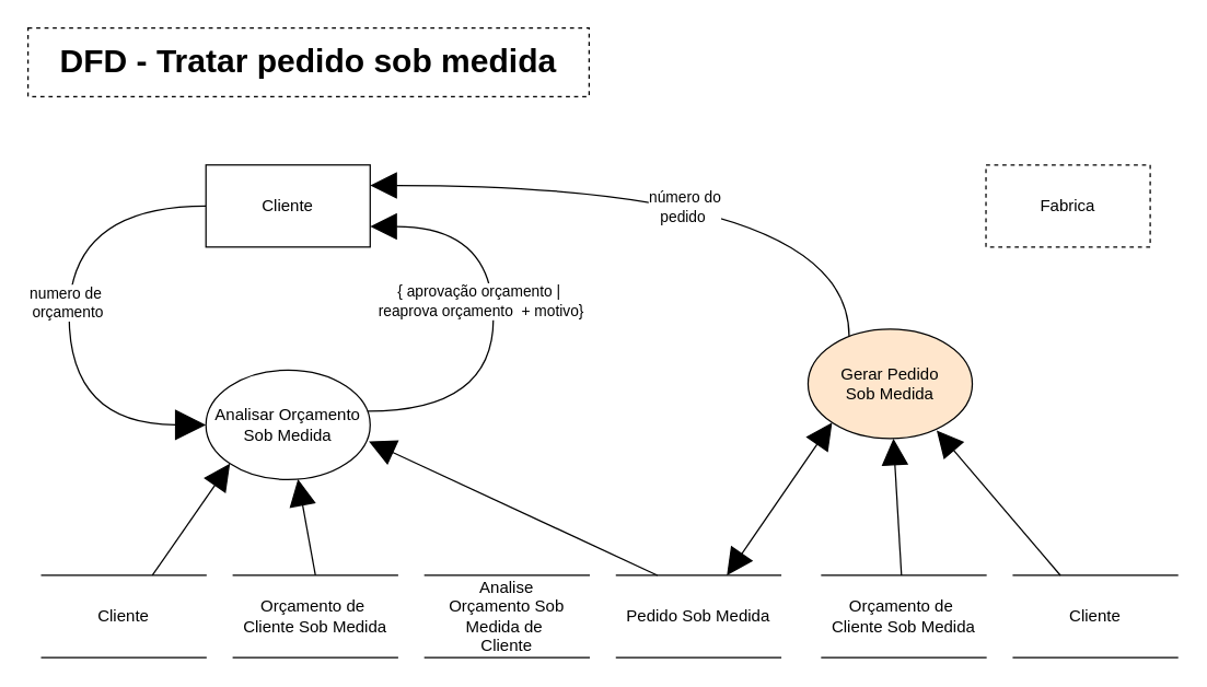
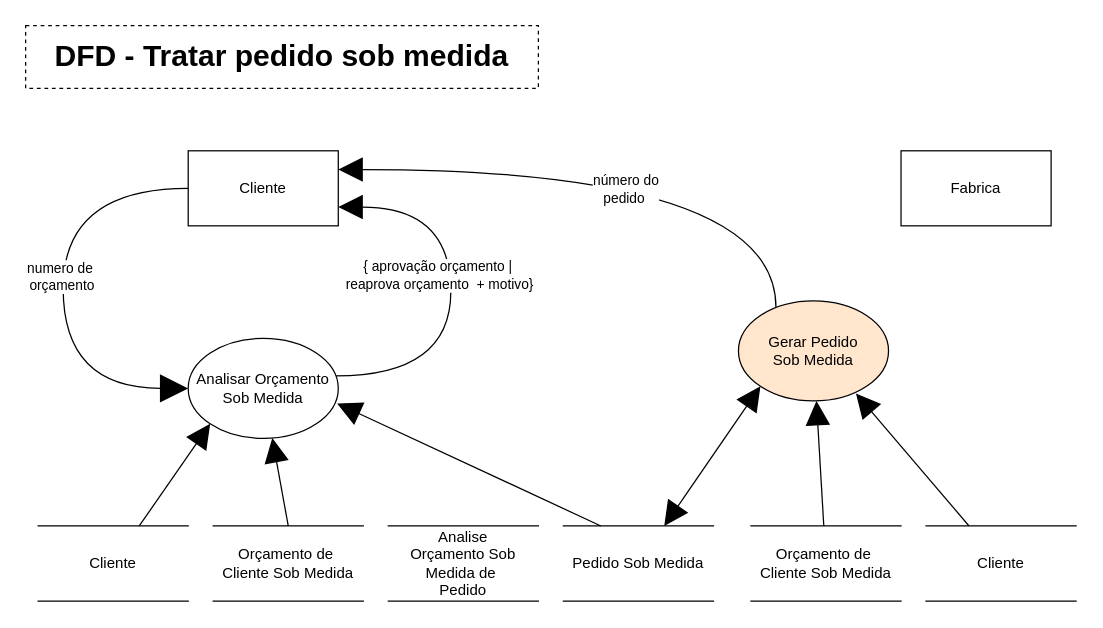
  <mxCell id="0" />
  <mxCell id="1" parent="0" />
  <mxCell id="2" value="&lt;span style=&quot;font-size: 24px ; font-weight: 700&quot;&gt;DFD - Tratar&lt;/span&gt;&lt;span style=&quot;font-size: 24px&quot;&gt;&lt;b&gt;&amp;nbsp;pedido sob medida&lt;/b&gt;&lt;/span&gt;" style="rounded=0;whiteSpace=wrap;html=1;dashed=1;" vertex="1" parent="1"><mxGeometry x="20" y="20" width="410" height="50" as="geometry" /></mxCell>
  <mxCell id="3" style="edgeStyle=orthogonalEdgeStyle;rounded=0;orthogonalLoop=1;jettySize=auto;html=1;endSize=20;endArrow=block;endFill=1;startSize=20;entryX=0;entryY=0.5;entryDx=0;entryDy=0;curved=1;exitX=0;exitY=0.5;exitDx=0;exitDy=0;" edge="1" parent="1" source="5" target="12"><mxGeometry relative="1" as="geometry"><mxPoint x="160" y="150" as="sourcePoint" /><mxPoint x="210" y="270" as="targetPoint" /><Array as="points"><mxPoint x="50" y="150" /><mxPoint x="50" y="310" /></Array></mxGeometry></mxCell>
  <mxCell id="4" value="numero de&amp;nbsp;&lt;br&gt;orçamento" style="edgeLabel;html=1;align=center;verticalAlign=middle;resizable=0;points=[];" vertex="1" connectable="0" parent="3"><mxGeometry x="-0.267" y="-2" relative="1" as="geometry"><mxPoint y="38" as="offset" /></mxGeometry></mxCell>
  <mxCell id="5" value="Cliente" style="rounded=0;whiteSpace=wrap;html=1;" vertex="1" parent="1"><mxGeometry x="150" y="120" width="120" height="60" as="geometry" /></mxCell>
  <mxCell id="6" style="rounded=0;orthogonalLoop=1;jettySize=auto;html=1;entryX=0;entryY=1;entryDx=0;entryDy=0;endSize=17;startArrow=none;startFill=0;startSize=17;endArrow=block;endFill=1;" edge="1" parent="1" source="7" target="12"><mxGeometry relative="1" as="geometry"><mxPoint x="167.574" y="338.284" as="targetPoint" /></mxGeometry></mxCell>
  <mxCell id="7" value="Cliente" style="shape=partialRectangle;whiteSpace=wrap;html=1;left=0;right=0;fillColor=none;" vertex="1" parent="1"><mxGeometry x="30" y="420" width="120" height="60" as="geometry" /></mxCell>
  <mxCell id="8" value="Orçamento de&amp;nbsp;&lt;br&gt;Cliente Sob Medida" style="shape=partialRectangle;whiteSpace=wrap;html=1;left=0;right=0;fillColor=none;" vertex="1" parent="1"><mxGeometry x="170" y="420" width="120" height="60" as="geometry" /></mxCell>
  <mxCell id="9" style="edgeStyle=none;rounded=0;orthogonalLoop=1;jettySize=auto;html=1;entryX=0.5;entryY=0;entryDx=0;entryDy=0;startArrow=block;startFill=1;startSize=17;endArrow=none;endFill=0;endSize=17;" edge="1" parent="1" source="12" target="8"><mxGeometry relative="1" as="geometry" /></mxCell>
  <mxCell id="10" style="edgeStyle=orthogonalEdgeStyle;rounded=0;orthogonalLoop=1;jettySize=auto;html=1;entryX=1;entryY=0.75;entryDx=0;entryDy=0;startArrow=none;startFill=0;startSize=17;endArrow=block;endFill=1;endSize=17;curved=1;" edge="1" parent="1" source="12" target="5"><mxGeometry relative="1" as="geometry"><Array as="points"><mxPoint x="360" y="300" /><mxPoint x="360" y="165" /></Array></mxGeometry></mxCell>
  <mxCell id="11" value="{ aprovação orçamento |&amp;nbsp;&lt;br&gt;&amp;nbsp;reaprova orçamento&amp;nbsp; + motivo}&amp;nbsp;" style="edgeLabel;html=1;align=center;verticalAlign=middle;resizable=0;points=[];" vertex="1" connectable="0" parent="10"><mxGeometry x="-0.397" y="27" relative="1" as="geometry"><mxPoint x="17" y="-75.91" as="offset" /></mxGeometry></mxCell>
  <mxCell id="12" value="Analisar Orçamento&lt;br&gt;Sob Medida" style="ellipse;whiteSpace=wrap;html=1;" vertex="1" parent="1"><mxGeometry x="150" y="270" width="120" height="80" as="geometry" /></mxCell>
- <mxCell id="13" value="Analise &lt;br&gt;Orçamento Sob Medida de&amp;nbsp;&lt;br&gt;Cliente" style="shape=partialRectangle;whiteSpace=wrap;html=1;left=0;right=0;fillColor=none;" vertex="1" parent="1"><mxGeometry x="310" y="420" width="120" height="60" as="geometry" /></mxCell>
+ <mxCell id="13" value="Analise &lt;br&gt;Orçamento Sob Medida de&amp;nbsp;&lt;br&gt;Pedido" style="shape=partialRectangle;whiteSpace=wrap;html=1;left=0;right=0;fillColor=none;" vertex="1" parent="1"><mxGeometry x="310" y="420" width="120" height="60" as="geometry" /></mxCell>
  <mxCell id="14" style="edgeStyle=orthogonalEdgeStyle;rounded=0;orthogonalLoop=1;jettySize=auto;html=1;entryX=1;entryY=0.25;entryDx=0;entryDy=0;startArrow=none;startFill=0;startSize=17;endArrow=block;endFill=1;endSize=17;curved=1;" edge="1" parent="1" source="16" target="5"><mxGeometry relative="1" as="geometry"><Array as="points"><mxPoint x="620" y="135" /></Array></mxGeometry></mxCell>
  <mxCell id="15" value="número do&lt;br&gt;pedido&amp;nbsp;" style="edgeLabel;html=1;align=center;verticalAlign=middle;resizable=0;points=[];" vertex="1" connectable="0" parent="14"><mxGeometry x="-0.167" y="41" relative="1" as="geometry"><mxPoint x="-38.36" y="-26" as="offset" /></mxGeometry></mxCell>
  <mxCell id="16" value="Gerar Pedido&lt;br&gt;Sob Medida" style="ellipse;whiteSpace=wrap;html=1;fillColor=#ffe6cc;" vertex="1" parent="1"><mxGeometry x="590" y="240" width="120" height="80" as="geometry" /></mxCell>
  <mxCell id="17" style="edgeStyle=none;rounded=0;orthogonalLoop=1;jettySize=auto;html=1;startArrow=none;startFill=0;startSize=17;endArrow=block;endFill=1;endSize=17;" edge="1" parent="1" source="18" target="16"><mxGeometry relative="1" as="geometry" /></mxCell>
  <mxCell id="18" value="Orçamento de&amp;nbsp;&lt;br&gt;Cliente Sob Medida" style="shape=partialRectangle;whiteSpace=wrap;html=1;left=0;right=0;fillColor=none;" vertex="1" parent="1"><mxGeometry x="600" y="420" width="120" height="60" as="geometry" /></mxCell>
  <mxCell id="19" style="edgeStyle=none;rounded=0;orthogonalLoop=1;jettySize=auto;html=1;entryX=0.783;entryY=0.925;entryDx=0;entryDy=0;entryPerimeter=0;startArrow=none;startFill=0;startSize=17;endArrow=block;endFill=1;endSize=17;" edge="1" parent="1" source="20" target="16"><mxGeometry relative="1" as="geometry" /></mxCell>
  <mxCell id="20" value="Cliente" style="shape=partialRectangle;whiteSpace=wrap;html=1;left=0;right=0;fillColor=none;" vertex="1" parent="1"><mxGeometry x="740" y="420" width="120" height="60" as="geometry" /></mxCell>
  <mxCell id="21" style="rounded=0;orthogonalLoop=1;jettySize=auto;html=1;entryX=0;entryY=1;entryDx=0;entryDy=0;startArrow=block;startFill=1;startSize=17;endArrow=block;endFill=1;endSize=17;" edge="1" parent="1" source="23" target="16"><mxGeometry relative="1" as="geometry" /></mxCell>
  <mxCell id="22" style="edgeStyle=none;rounded=0;orthogonalLoop=1;jettySize=auto;html=1;entryX=0.992;entryY=0.65;entryDx=0;entryDy=0;startArrow=none;startFill=0;startSize=17;endArrow=block;endFill=1;endSize=17;entryPerimeter=0;exitX=0.25;exitY=0;exitDx=0;exitDy=0;" edge="1" parent="1" source="23" target="12"><mxGeometry relative="1" as="geometry" /></mxCell>
  <mxCell id="23" value="Pedido Sob Medida" style="shape=partialRectangle;whiteSpace=wrap;html=1;left=0;right=0;fillColor=none;" vertex="1" parent="1"><mxGeometry x="450" y="420" width="120" height="60" as="geometry" /></mxCell>
- <mxCell id="24" value="Fabrica" style="rounded=0;whiteSpace=wrap;html=1;dashed=1;" vertex="1" parent="1"><mxGeometry x="720" y="120" width="120" height="60" as="geometry" /></mxCell>
+ <mxCell id="24" value="Fabrica" style="rounded=0;whiteSpace=wrap;html=1;" vertex="1" parent="1"><mxGeometry x="720" y="120" width="120" height="60" as="geometry" /></mxCell>
